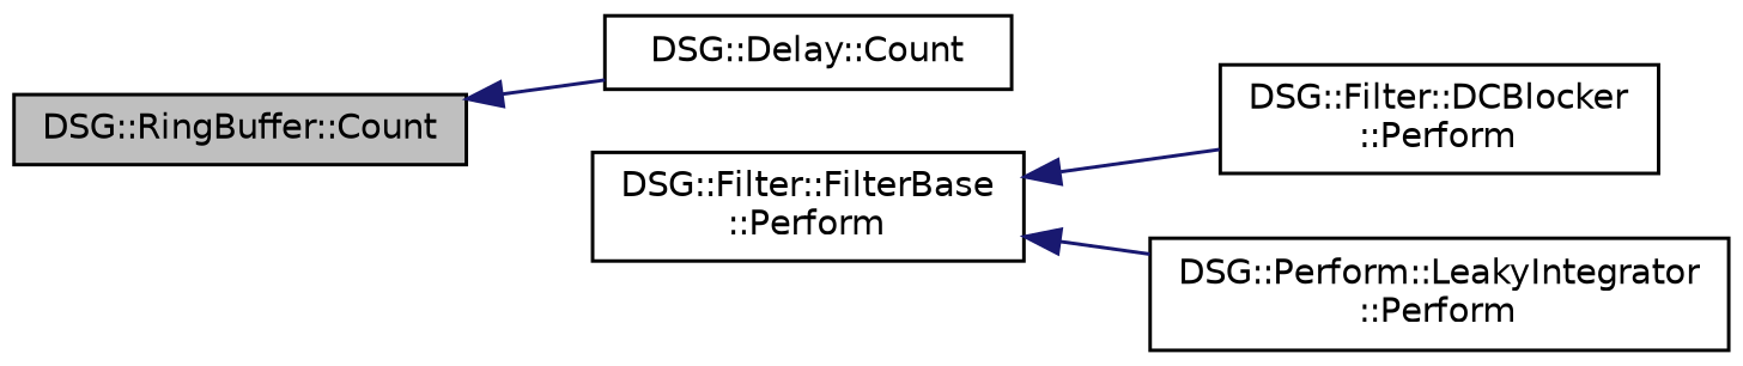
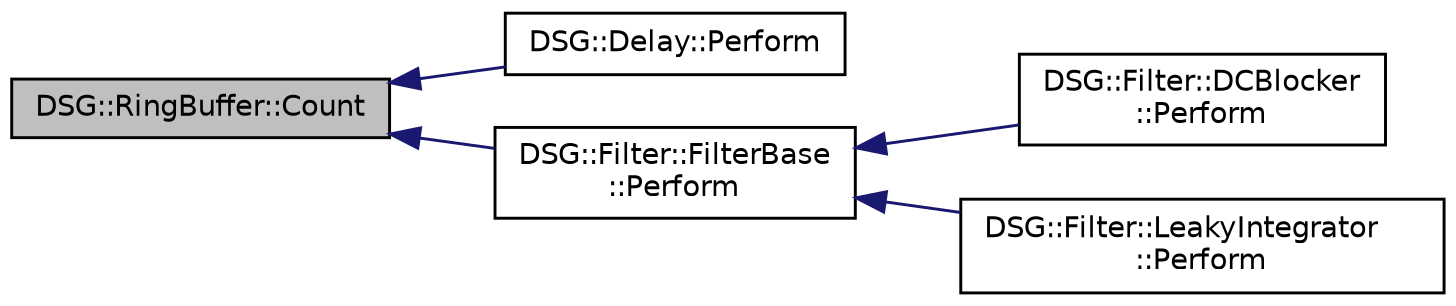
  digraph {
    rankdir=LR
    node [color=black fillcolor=white fontname=Helvetica fontsize=10 shape=record style=filled]
    edge [color=midnightblue dir=back fontname=Helvetica fontsize=10 labelfontname=Helvetica labelfontsize=10 style=solid]
    n1 [fillcolor=grey75 fontcolor=black height=0.2 label="DSG::RingBuffer::Count" width=0.4]
-   n2 [height=0.2 label="DSG::Delay::Count" width=0.4]
+   n2 [height=0.2 label="DSG::Delay::Perform" width=0.4]
    n3 [height=0.2 label="DSG::Filter::FilterBase\l::Perform" width=0.4]
    n4 [height=0.2 label="DSG::Filter::DCBlocker\l::Perform" width=0.4]
-   n5 [height=0.2 label="DSG::Perform::LeakyIntegrator\l::Perform" width=0.4]
+   n5 [height=0.2 label="DSG::Filter::LeakyIntegrator\l::Perform" width=0.4]
    n1 -> n2
+   n1 -> n3
    n3 -> n4
    n3 -> n5
  }
